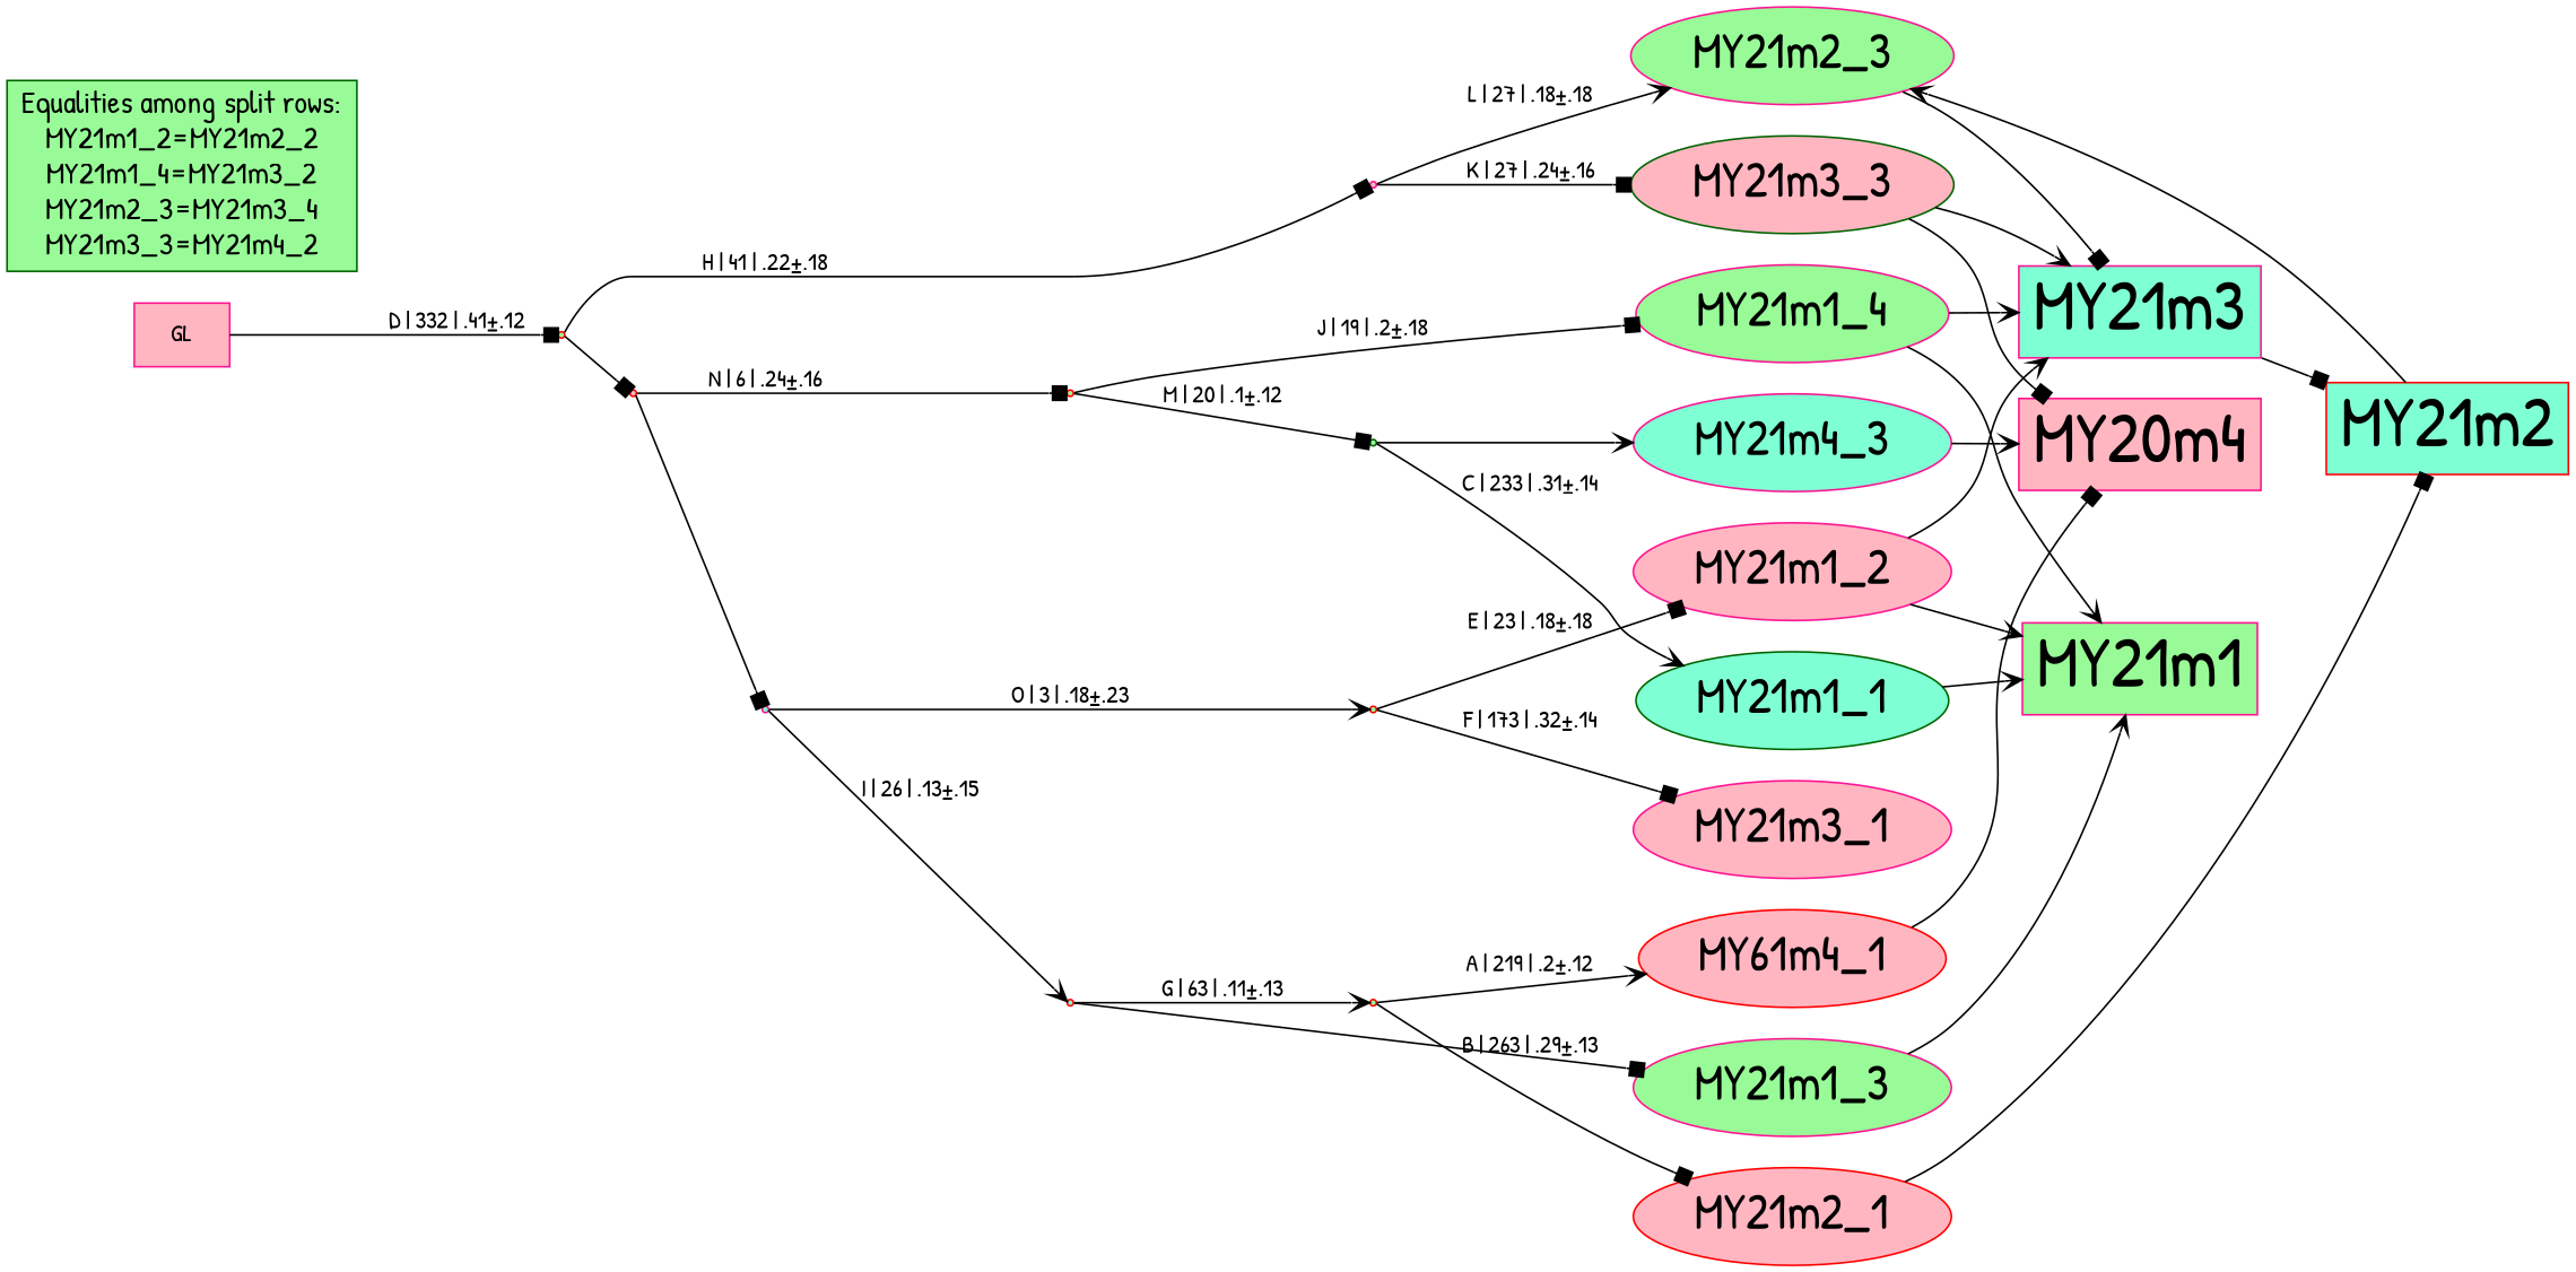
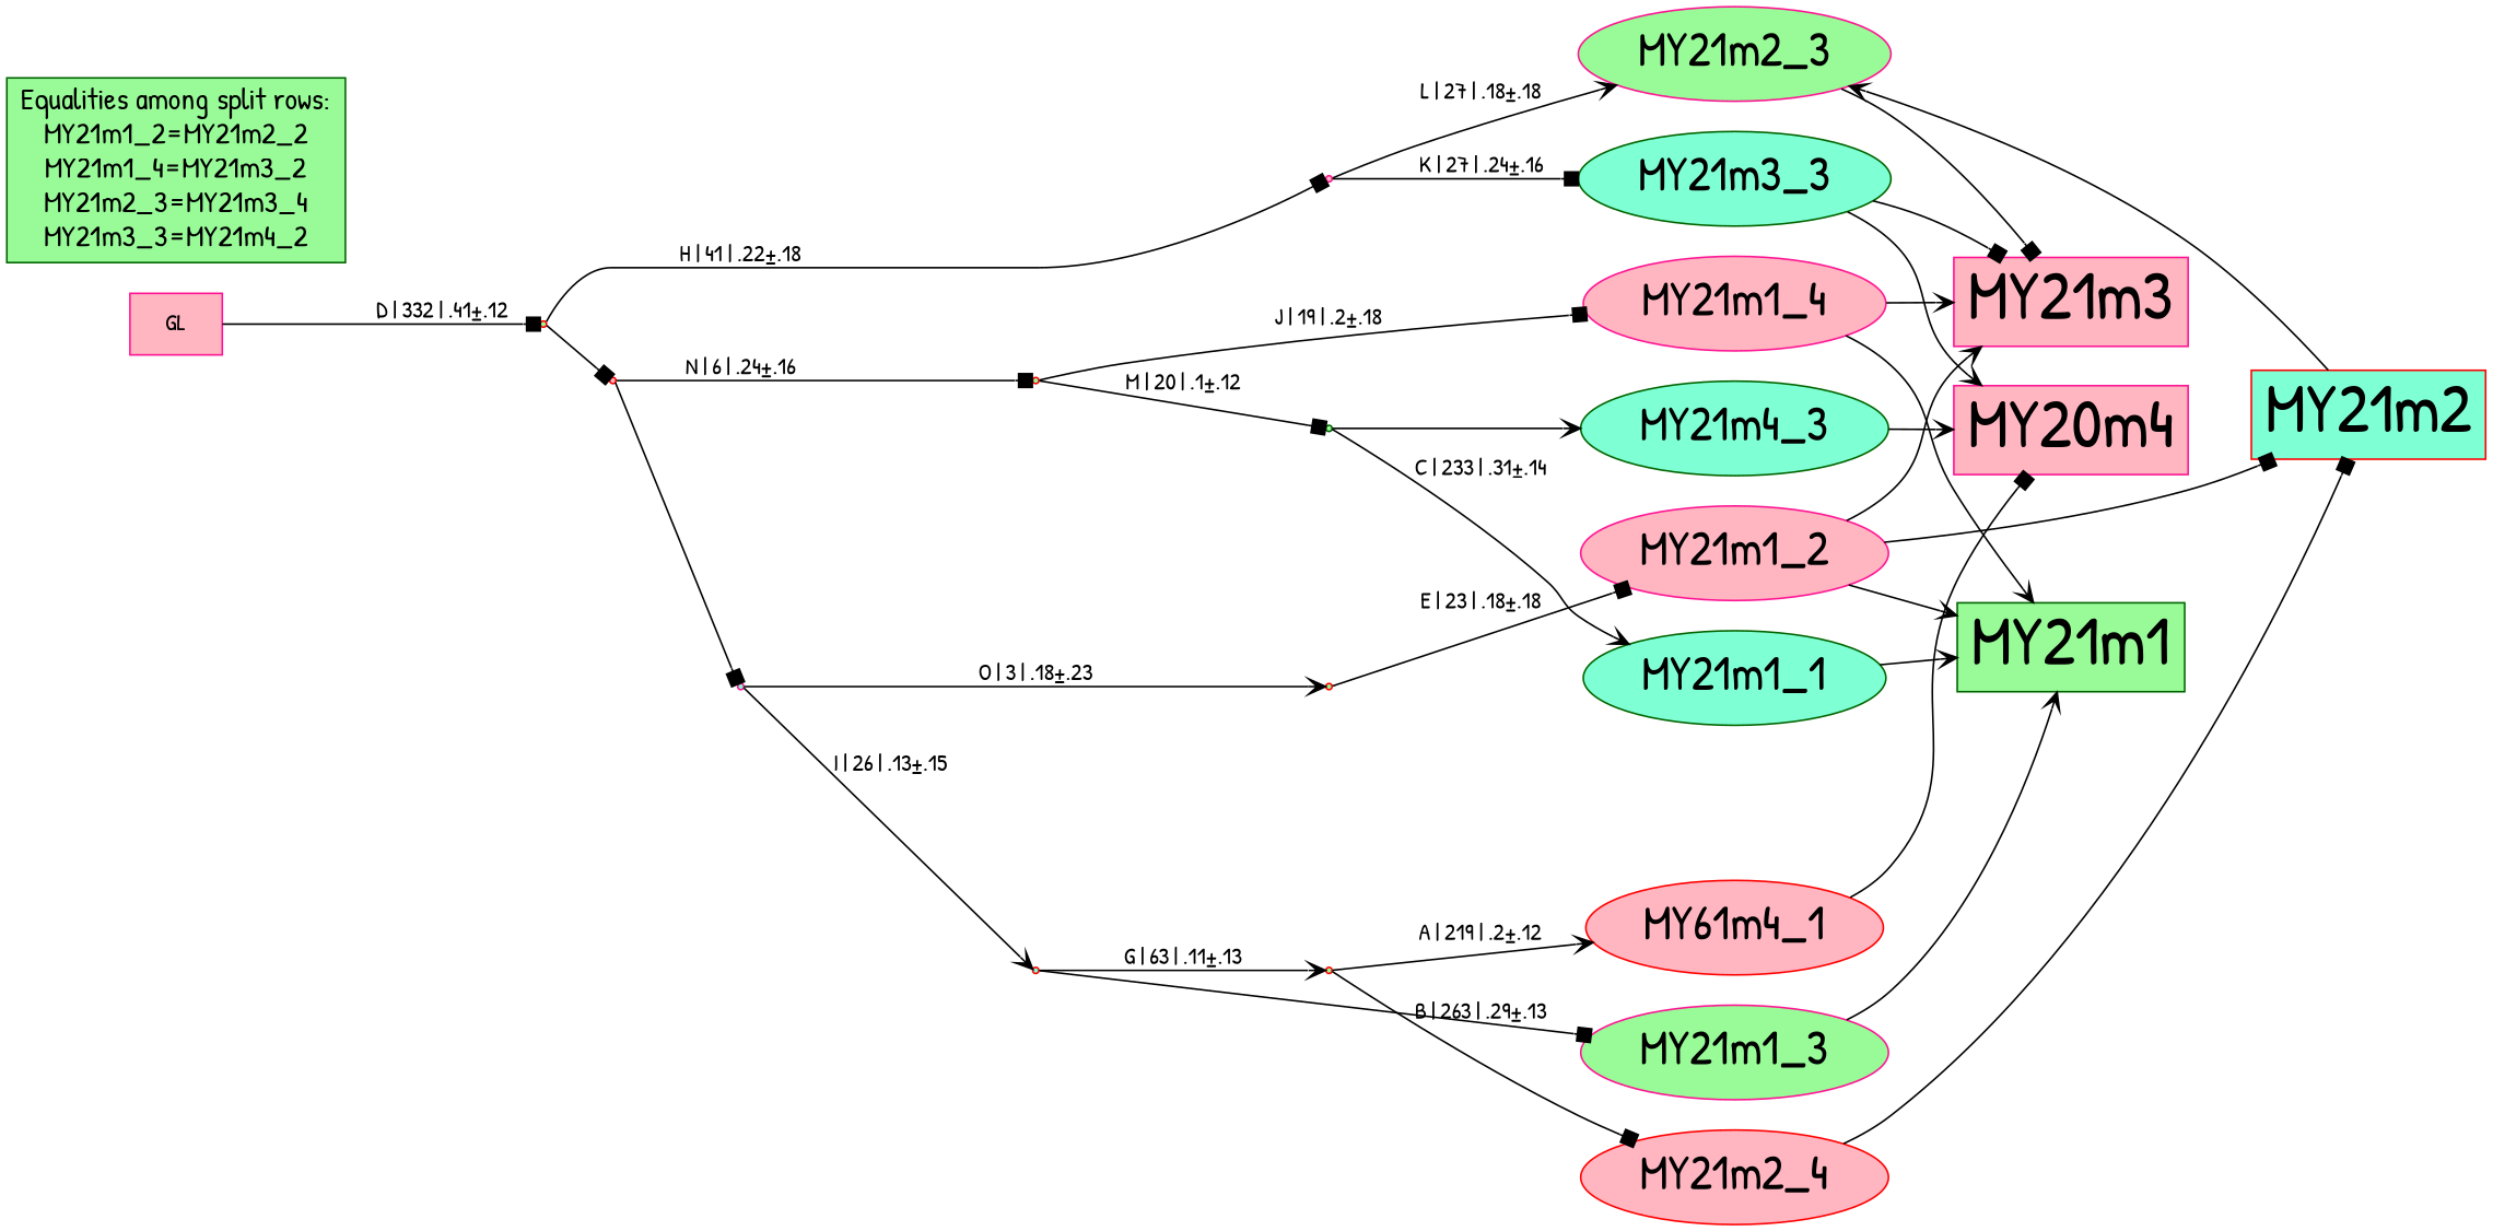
  digraph {
    fontname="Patrick Hand"
    rankdir=LR
    node [color=deeppink fillcolor=lightpink fontname="Patrick Hand" shape=oval style=filled]
    edge [arrowhead=box fontname="Patrick Hand"]
    n1 [color=darkgreen fillcolor=aquamarine fontsize=28 label=MY21m1_1]
    n2 [fontsize=28 label=MY21m1_2]
    n3 [fillcolor=palegreen fontsize=28 label=MY21m1_3]
-   n4 [fillcolor=palegreen fontsize=28 label=MY21m1_4]
-   n5 [color=red fontsize=28 label=MY21m2_1]
+   n4 [fontsize=28 label=MY21m1_4]
+   n5 [color=red fontsize=28 label=MY21m2_4]
    n6 [fillcolor=palegreen fontsize=28 label=MY21m2_3]
-   n7 [fontsize=28 label=MY21m3_1]
-   n8 [color=darkgreen fontsize=28 label=MY21m3_3]
+   n8 [color=darkgreen fillcolor=aquamarine fontsize=28 label=MY21m3_3]
    n9 [color=red fontsize=28 label=MY61m4_1]
-   n10 [fillcolor=aquamarine fontsize=28 label=MY21m4_3]
-   n11 [fillcolor=palegreen fontsize=40 label=MY21m1 shape=box]
+   n10 [color=darkgreen fillcolor=aquamarine fontsize=28 label=MY21m4_3]
+   n11 [color=darkgreen fillcolor=palegreen fontsize=40 label=MY21m1 shape=box]
    n12 [color=red fillcolor=aquamarine fontsize=40 label=MY21m2 shape=box]
-   n13 [fillcolor=aquamarine fontsize=40 label=MY21m3 shape=box]
+   n13 [fontsize=40 label=MY21m3 shape=box]
    n14 [fontsize=40 label=MY20m4 shape=box]
    n15 [color=darkgreen fillcolor=palegreen fontsize=18 label="Equalities among split rows:\nMY21m1_2=MY21m2_2\nMY21m1_4=MY21m3_2\nMY21m2_3=MY21m3_4\nMY21m3_3=MY21m4_2\n" shape=box]
    Int1 [color=red fillcolor=palegreen shape=point]
    Int2 [color=darkgreen fillcolor=palegreen shape=point]
    Int3 [shape=point]
    Int4 [color=red fillcolor=palegreen shape=point]
    Int5 [color=red fillcolor=aquamarine shape=point]
    Int6 [color=red fillcolor=palegreen shape=point]
    Int7 [fillcolor=aquamarine shape=point]
    Int8 [color=red shape=point]
    Int9 [color=red fillcolor=palegreen shape=point]
    n25 [label=GL shape=box]
    subgraph sub_1 {
      rank=same
      n1
      n2
      n3
      n4
      n5
      n6
-     n7
      n8
      n9
      n10
    }
    n1 -> n11 [arrowhead=vee]
    n2 -> n11 [arrowhead=vee]
-   n13 -> n12
+   n2 -> n12
    n2 -> n13 [arrowhead=vee]
    n3 -> n11 [arrowhead=vee]
    n4 -> n11 [arrowhead=vee]
    n4 -> n13 [arrowhead=vee]
    n5 -> n12
    n6 -> n13
-   n8 -> n13 [arrowhead=vee]
-   n8 -> n14
+   n8 -> n13
+   n8 -> n14 [arrowhead=vee]
    n9 -> n14
    n10 -> n14 [arrowhead=vee]
    n12 -> n6 [arrowhead=vee]
    Int1 -> n5 [label="B | 263 | .29±.13"]
    Int1 -> n9 [arrowhead=vee label="A | 219 | .2±.12"]
    Int2 -> n1 [arrowhead=vee label="C | 233 | .31±.14"]
    Int2 -> n10 [arrowhead=vee]
    Int3 -> n6 [arrowhead=vee label="L | 27 | .18±.18"]
    Int3 -> n8 [label="K | 27 | .24±.16"]
    Int4 -> n4 [label="J | 19 | .2±.18"]
    Int4 -> Int2 [label="M | 20 | .1±.12"]
    Int5 -> n3
    Int5 -> Int1 [arrowhead=vee label="G | 63 | .11±.13"]
    Int6 -> n2 [label="E | 23 | .18±.18"]
-   Int6 -> n7 [label="F | 173 | .32±.14"]
    Int7 -> Int5 [arrowhead=vee label="I | 26 | .13±.15"]
    Int7 -> Int6 [arrowhead=vee label="O | 3 | .18±.23"]
    Int8 -> Int4 [label="N | 6 | .24±.16"]
    Int8 -> Int7
    Int9 -> Int3 [label="H | 41 | .22±.18"]
    Int9 -> Int8
    n25 -> Int9 [label="D | 332 | .41±.12"]
  }
